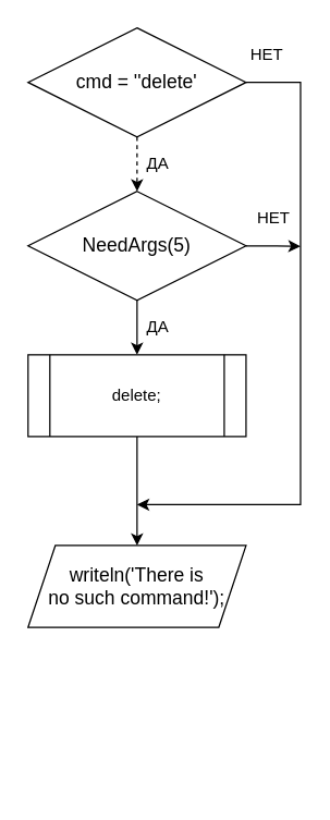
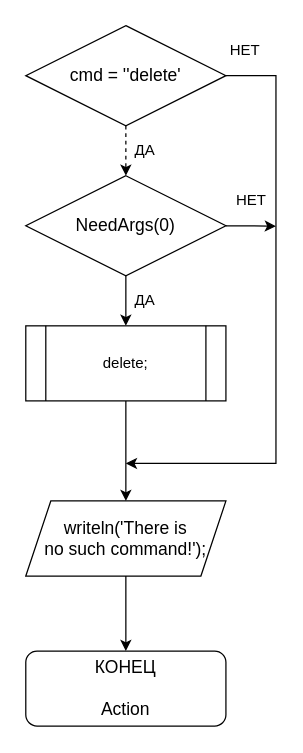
  <mxCell id="0" />
  <mxCell id="1" parent="0" />
  <mxCell id="2" style="edgeStyle=orthogonalEdgeStyle;rounded=0;orthogonalLoop=1;jettySize=auto;html=1;exitX=0.5;exitY=1;exitDx=0;exitDy=0;entryX=0.5;entryY=0;entryDx=0;entryDy=0;dashed=1;" edge="1" parent="1" source="4" target="7"><mxGeometry relative="1" as="geometry" /></mxCell>
  <mxCell id="3" style="edgeStyle=orthogonalEdgeStyle;rounded=0;orthogonalLoop=1;jettySize=auto;html=1;exitX=1;exitY=0.5;exitDx=0;exitDy=0;" edge="1" parent="1" source="4"><mxGeometry relative="1" as="geometry"><mxPoint x="100" y="370" as="targetPoint" /><Array as="points"><mxPoint x="220" y="60" /><mxPoint x="220" y="370" /></Array></mxGeometry></mxCell>
  <mxCell id="4" value="&lt;span style=&quot;font-size: 14px&quot;&gt;cmd =&amp;nbsp;&lt;/span&gt;&lt;span style=&quot;font-size: 14px&quot;&gt;'&lt;/span&gt;&lt;span style=&quot;font-size: 14px&quot;&gt;'delete'&lt;/span&gt;" style="rhombus;whiteSpace=wrap;html=1;" vertex="1" parent="1"><mxGeometry x="20" y="20" width="160" height="80" as="geometry" /></mxCell>
  <mxCell id="5" style="edgeStyle=orthogonalEdgeStyle;rounded=0;orthogonalLoop=1;jettySize=auto;html=1;exitX=0.5;exitY=1;exitDx=0;exitDy=0;entryX=0.5;entryY=0;entryDx=0;entryDy=0;" edge="1" parent="1" source="7" target="9"><mxGeometry relative="1" as="geometry" /></mxCell>
  <mxCell id="6" style="edgeStyle=orthogonalEdgeStyle;rounded=0;orthogonalLoop=1;jettySize=auto;html=1;exitX=1;exitY=0.5;exitDx=0;exitDy=0;" edge="1" parent="1" source="7"><mxGeometry relative="1" as="geometry"><mxPoint x="220" y="180.412" as="targetPoint" /></mxGeometry></mxCell>
- <mxCell id="7" value="&lt;span style=&quot;font-size: 14px&quot;&gt;NeedArgs(5)&lt;/span&gt;" style="rhombus;whiteSpace=wrap;html=1;" vertex="1" parent="1"><mxGeometry x="20" y="140" width="160" height="80" as="geometry" /></mxCell>
+ <mxCell id="7" value="&lt;span style=&quot;font-size: 14px&quot;&gt;NeedArgs(0)&lt;/span&gt;" style="rhombus;whiteSpace=wrap;html=1;" vertex="1" parent="1"><mxGeometry x="20" y="140" width="160" height="80" as="geometry" /></mxCell>
  <mxCell id="8" style="edgeStyle=orthogonalEdgeStyle;rounded=0;orthogonalLoop=1;jettySize=auto;html=1;exitX=0.5;exitY=1;exitDx=0;exitDy=0;entryX=0.5;entryY=0;entryDx=0;entryDy=0;" edge="1" parent="1" source="9" target="13"><mxGeometry relative="1" as="geometry" /></mxCell>
  <mxCell id="9" value="delete;" style="shape=process;whiteSpace=wrap;html=1;backgroundOutline=1;" vertex="1" parent="1"><mxGeometry x="20" y="260" width="160" height="60" as="geometry" /></mxCell>
  <mxCell id="10" value="ДА" style="text;html=1;align=center;verticalAlign=middle;resizable=0;points=[];autosize=1;strokeColor=none;" vertex="1" parent="1"><mxGeometry x="100" y="110" width="30" height="20" as="geometry" /></mxCell>
  <mxCell id="11" value="ДА" style="text;html=1;align=center;verticalAlign=middle;resizable=0;points=[];autosize=1;strokeColor=none;" vertex="1" parent="1"><mxGeometry x="100" y="230" width="30" height="20" as="geometry" /></mxCell>
+ <mxCell id="12" style="edgeStyle=orthogonalEdgeStyle;rounded=0;orthogonalLoop=1;jettySize=auto;html=1;exitX=0.5;exitY=1;exitDx=0;exitDy=0;entryX=0.5;entryY=0;entryDx=0;entryDy=0;" edge="1" parent="1" source="13" target="16"><mxGeometry relative="1" as="geometry" /></mxCell>
  <mxCell id="13" value="&lt;span style=&quot;font-size: 14px&quot;&gt;writeln('There is &lt;br&gt;no such command!');&lt;/span&gt;" style="shape=parallelogram;perimeter=parallelogramPerimeter;whiteSpace=wrap;html=1;fixedSize=1;" vertex="1" parent="1"><mxGeometry x="20" y="400" width="160" height="60" as="geometry" /></mxCell>
  <mxCell id="14" value="НЕТ" style="text;html=1;align=center;verticalAlign=middle;resizable=0;points=[];autosize=1;strokeColor=none;" vertex="1" parent="1"><mxGeometry x="175" y="30" width="40" height="20" as="geometry" /></mxCell>
  <mxCell id="15" value="НЕТ" style="text;html=1;align=center;verticalAlign=middle;resizable=0;points=[];autosize=1;strokeColor=none;" vertex="1" parent="1"><mxGeometry x="180" y="150" width="40" height="20" as="geometry" /></mxCell>
+ <mxCell id="16" value="&lt;font style=&quot;font-size: 14px&quot;&gt;КОНЕЦ&lt;br&gt;&lt;br&gt;Action&lt;br&gt;&lt;/font&gt;" style="rounded=1;whiteSpace=wrap;html=1;" vertex="1" parent="1"><mxGeometry x="20" y="520" width="160" height="60" as="geometry" /></mxCell>
